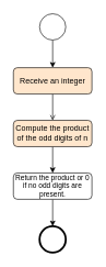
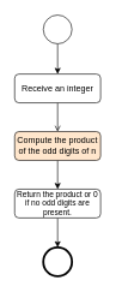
  <mxCell id="0" />
  <mxCell id="1" parent="0" />
  <mxCell id="2" style="edgeStyle=orthogonalEdgeStyle;rounded=0;orthogonalLoop=1;jettySize=auto;html=1;exitX=0.5;exitY=1;exitDx=0;exitDy=0;entryX=0.5;entryY=0;entryDx=0;entryDy=0;" edge="1" parent="1" source="3" target="5"><mxGeometry relative="1" as="geometry" /></mxCell>
  <mxCell id="3" value="" style="ellipse;whiteSpace=wrap;html=1;aspect=fixed;" parent="1" vertex="1"><mxGeometry x="60" y="20" width="40" height="40" as="geometry" /></mxCell>
  <mxCell id="4" style="edgeStyle=orthogonalEdgeStyle;rounded=0;orthogonalLoop=1;jettySize=auto;html=1;exitX=0.5;exitY=1;exitDx=0;exitDy=0;entryX=0.5;entryY=0;entryDx=0;entryDy=0;endArrow=open;" edge="1" parent="1" source="5" target="8"><mxGeometry relative="1" as="geometry" /></mxCell>
- <mxCell id="5" value="Receive an integer" style="rounded=1;whiteSpace=wrap;html=1;fillColor=#ffe6cc;" vertex="1" parent="1"><mxGeometry x="20" y="102" width="120" height="40" as="geometry" /></mxCell>
+ <mxCell id="5" value="Receive an integer" style="rounded=1;whiteSpace=wrap;html=1;" vertex="1" parent="1"><mxGeometry x="20" y="102" width="120" height="40" as="geometry" /></mxCell>
  <mxCell id="6" value="" style="ellipse;whiteSpace=wrap;html=1;aspect=fixed;strokeWidth=3;" vertex="1" parent="1"><mxGeometry x="60" y="343" width="40" height="40" as="geometry" /></mxCell>
  <mxCell id="7" style="edgeStyle=orthogonalEdgeStyle;rounded=0;orthogonalLoop=1;jettySize=auto;html=1;exitX=0.5;exitY=1;exitDx=0;exitDy=0;entryX=0.5;entryY=0;entryDx=0;entryDy=0;" edge="1" parent="1" source="8" target="10"><mxGeometry relative="1" as="geometry" /></mxCell>
  <mxCell id="8" value="Compute the product of the odd digits of n" style="rounded=1;whiteSpace=wrap;html=1;fillColor=#ffe6cc;" vertex="1" parent="1"><mxGeometry x="20" y="182" width="120" height="40" as="geometry" /></mxCell>
  <mxCell id="9" style="edgeStyle=orthogonalEdgeStyle;rounded=0;orthogonalLoop=1;jettySize=auto;html=1;exitX=0.5;exitY=1;exitDx=0;exitDy=0;entryX=0.5;entryY=0;entryDx=0;entryDy=0;" edge="1" parent="1" source="10" target="6"><mxGeometry relative="1" as="geometry" /></mxCell>
  <mxCell id="10" value="Return the product or 0 if no odd digits are present." style="rounded=1;whiteSpace=wrap;html=1;fontSize=11;" vertex="1" parent="1"><mxGeometry x="20" y="262" width="120" height="40" as="geometry" /></mxCell>
